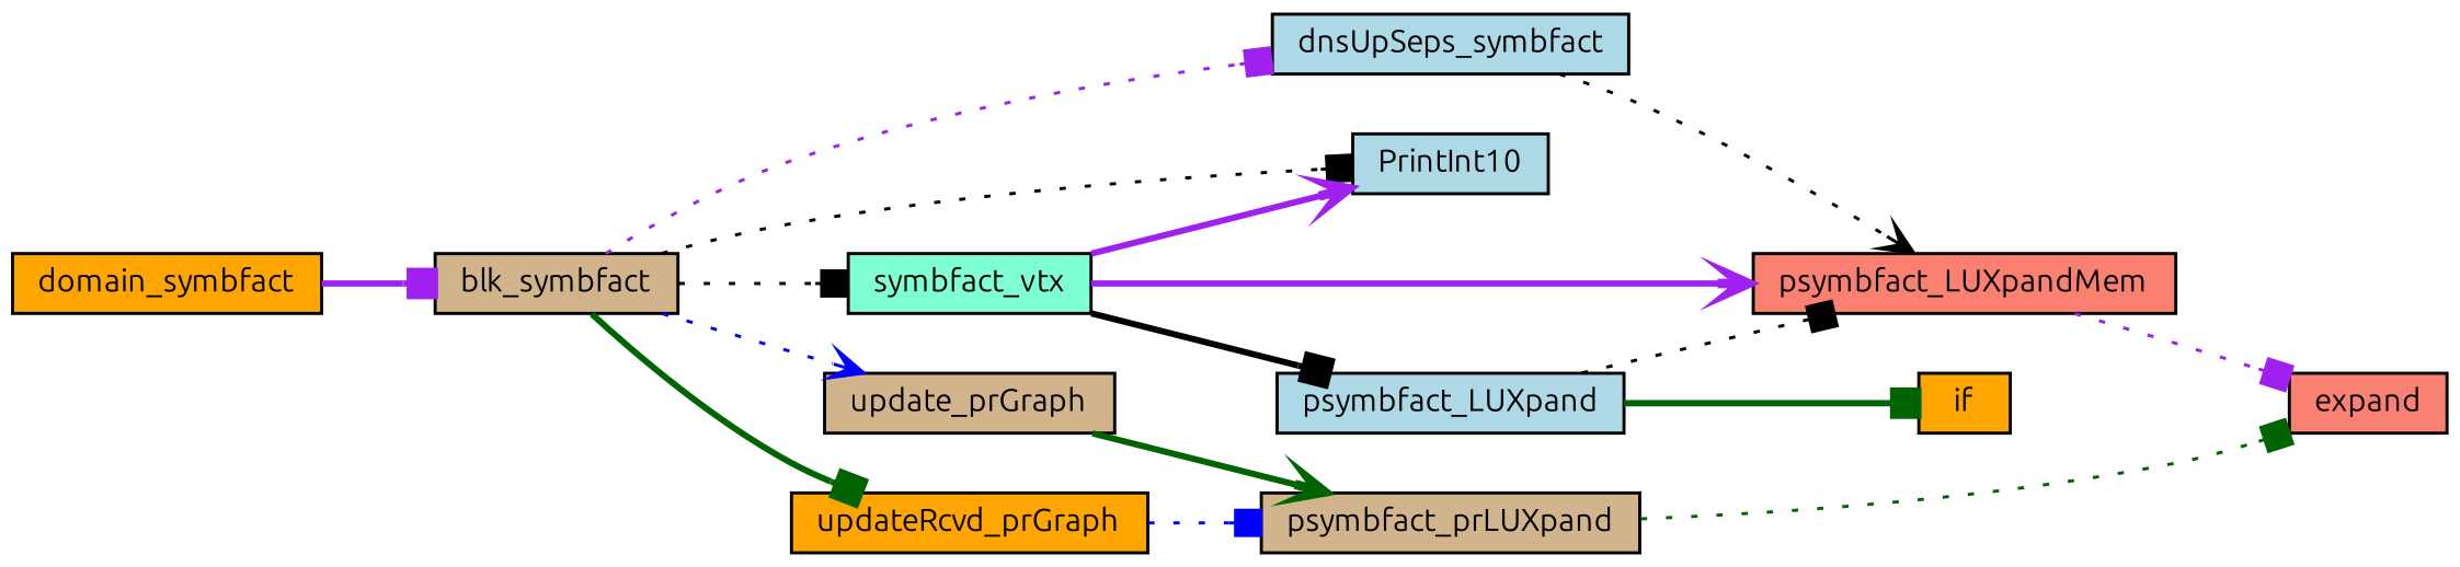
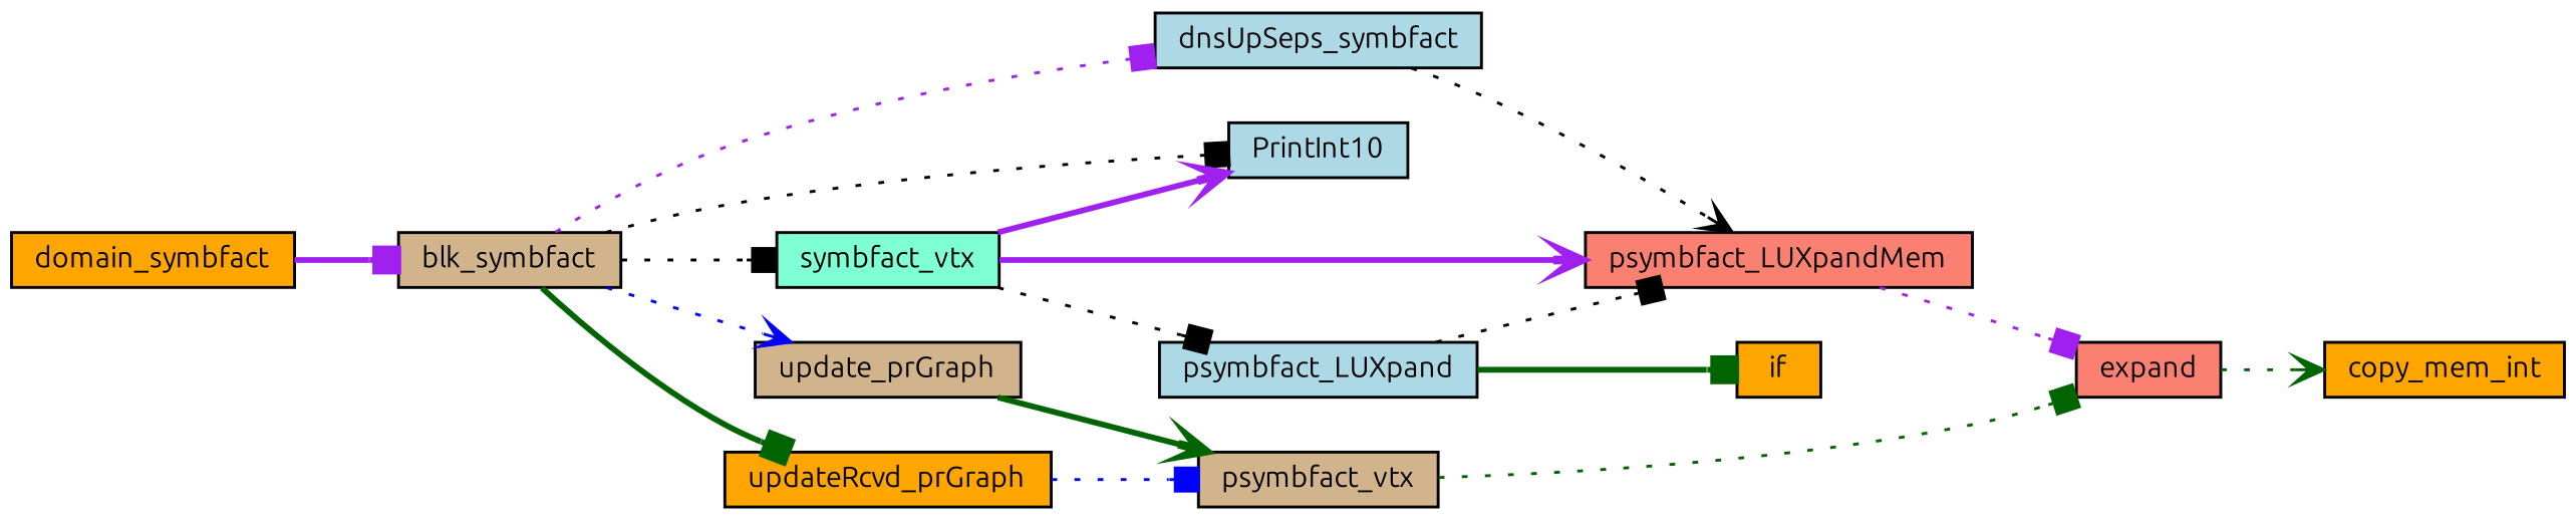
  digraph {
    fontname=Ubuntu
    rankdir=LR
    node [color=black fillcolor=orange fontname=Ubuntu fontsize=10 shape=record style=filled]
    edge [arrowhead=box color=purple fontname=Ubuntu fontsize=10 labelfontname=Helvetica labelfontsize=10 style=dotted]
    n1 [fontcolor=black height=0.2 label=domain_symbfact width=0.4]
    n2 [fillcolor=tan height=0.2 label=blk_symbfact width=0.4]
    n3 [fillcolor=lightblue height=0.2 label=dnsUpSeps_symbfact width=0.4]
    n4 [fillcolor=lightblue height=0.2 label=PrintInt10 width=0.4]
    n5 [fillcolor=aquamarine height=0.2 label=symbfact_vtx width=0.4]
    n6 [fillcolor=tan height=0.2 label=update_prGraph width=0.4]
    n7 [height=0.2 label=updateRcvd_prGraph width=0.4]
    n8 [fillcolor=salmon height=0.2 label=psymbfact_LUXpandMem width=0.4]
    n9 [fillcolor=lightblue height=0.2 label=psymbfact_LUXpand width=0.4]
-   n10 [fillcolor=tan height=0.2 label=psymbfact_prLUXpand width=0.4]
+   n10 [fillcolor=tan height=0.2 label=psymbfact_vtx width=0.4]
    n11 [fillcolor=salmon height=0.2 label=expand width=0.4]
+   n12 [height=0.2 label=copy_mem_int width=0.4]
    n13 [height=0.2 label=if width=0.4]
    n1 -> n2 [style=bold]
    n2 -> n3
    n2 -> n4 [color=black]
    n2 -> n5 [color=black]
    n2 -> n6 [arrowhead=vee color=blue]
    n2 -> n7 [color=darkgreen style=bold]
    n3 -> n8 [arrowhead=vee color=black]
    n5 -> n4 [arrowhead=vee style=bold]
    n5 -> n8 [arrowhead=vee style=bold]
-   n5 -> n9 [color=black style=bold]
+   n5 -> n9 [color=black]
    n6 -> n10 [arrowhead=vee color=darkgreen style=bold]
    n7 -> n10 [color=blue]
    n8 -> n11
    n9 -> n8 [color=black]
    n9 -> n13 [color=darkgreen style=bold]
    n10 -> n11 [color=darkgreen]
+   n11 -> n12 [arrowhead=vee color=darkgreen]
  }
